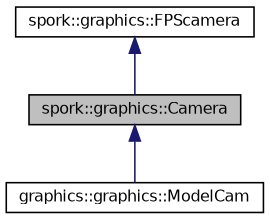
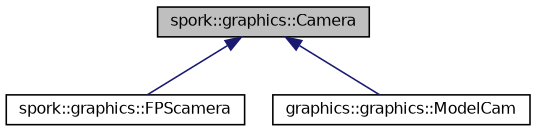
  digraph {
    node [color=black fillcolor=white fontname=Helvetica fontsize=10 shape=record style=filled]
    edge [color=midnightblue dir=back fontname=Helvetica fontsize=10 labelfontname=Helvetica labelfontsize=10 style=solid]
    n1 [fillcolor=grey75 fontcolor=black height=0.2 label="spork::graphics::Camera" width=0.4]
    n2 [height=0.2 label="spork::graphics::FPScamera" width=0.4]
    n3 [height=0.2 label="graphics::graphics::ModelCam" width=0.4]
-   n2 -> n1
+   n1 -> n2
    n1 -> n3
  }
